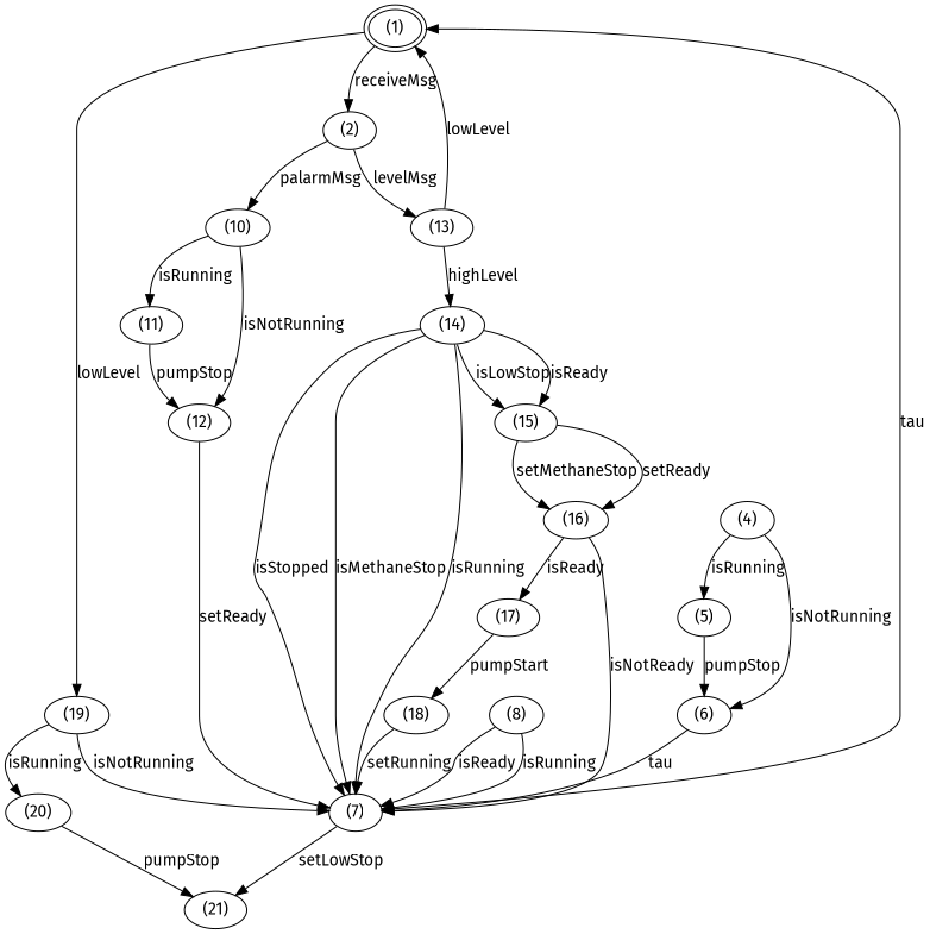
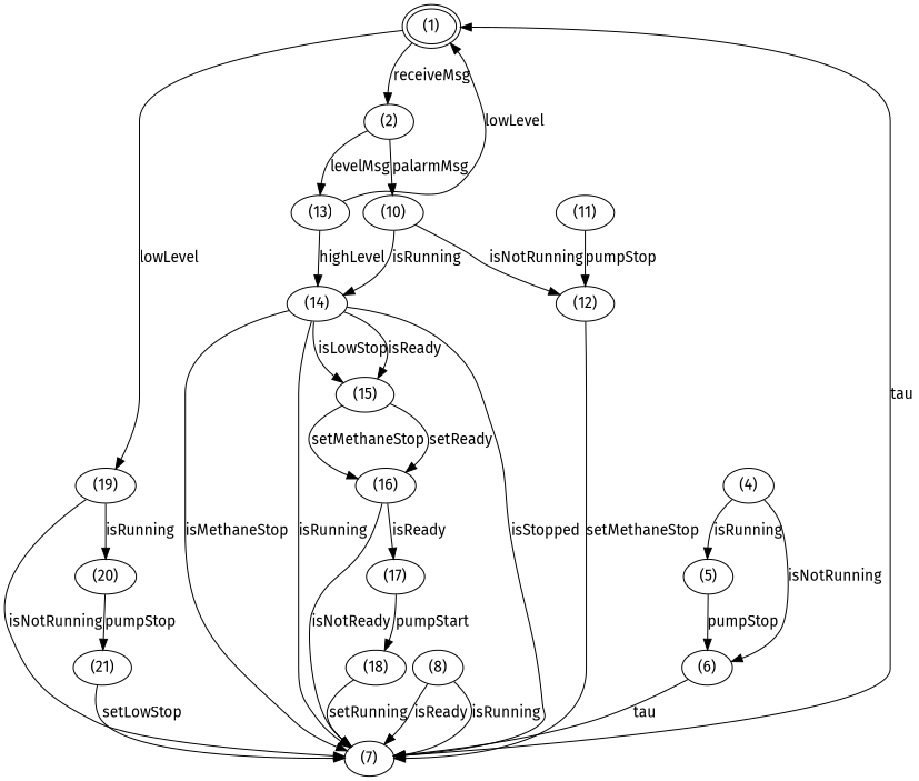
  digraph {
    fontname="Fira Sans"
    mclimit=10.0
    nodesep=0.05
    node [fontname="Fira Sans"]
    edge [fontname="Fira Sans"]
    n1 [height=0.25 label="(1)" peripheries=2 width=0.25]
    n2 [height=0.25 label="(2)" width=0.25]
    n3 [height=0.25 label="(19)" width=0.25]
    n4 [height=0.25 label="(13)" width=0.25]
    n5 [height=0.25 label="(10)" width=0.25]
    n6 [height=0.25 label="(14)" width=0.25]
    n7 [height=0.25 label="(11)" width=0.25]
    n8 [height=0.25 label="(12)" width=0.25]
    n9 [height=0.25 label="(20)" width=0.25]
    n10 [height=0.25 label="(7)" width=0.25]
    n11 [height=0.25 label="(15)" width=0.25]
    n12 [height=0.25 label="(8)" width=0.25]
    n13 [height=0.25 label="(4)" width=0.25]
    n14 [height=0.25 label="(5)" width=0.25]
    n15 [height=0.25 label="(6)" width=0.25]
    n16 [height=0.25 label="(21)" width=0.25]
    n17 [height=0.25 label="(16)" width=0.25]
    n18 [height=0.25 label="(17)" width=0.25]
    n19 [height=0.25 label="(18)" width=0.25]
    n1 -> n2 [label=receiveMsg]
    n1 -> n3 [label=lowLevel]
    n2 -> n4 [label=levelMsg]
    n2 -> n5 [label=palarmMsg]
    n3 -> n9 [label=isRunning]
    n3 -> n10 [label=isNotRunning]
    n4 -> n1 [label=lowLevel]
    n4 -> n6 [label=highLevel]
-   n5 -> n7 [label=isRunning]
+   n5 -> n6 [label=isRunning]
    n5 -> n8 [label=isNotRunning]
    n6 -> n10 [label=isStopped]
    n6 -> n10 [label=isMethaneStop]
    n6 -> n10 [label=isRunning]
    n6 -> n11 [label=isLowStop]
    n6 -> n11 [label=isReady]
    n7 -> n8 [label=pumpStop]
-   n8 -> n10 [label=setReady]
+   n8 -> n10 [label=setMethaneStop]
    n9 -> n16 [label=pumpStop]
    n10 -> n1 [label=tau]
    n11 -> n17 [label=setReady]
    n11 -> n17 [label=setMethaneStop]
    n12 -> n10 [label=isRunning]
    n12 -> n10 [label=isReady]
    n13 -> n14 [label=isRunning]
    n13 -> n15 [label=isNotRunning]
    n14 -> n15 [label=pumpStop]
    n15 -> n10 [label=tau]
-   n10 -> n16 [label=setLowStop]
+   n16 -> n10 [label=setLowStop]
    n17 -> n10 [label=isNotReady]
    n17 -> n18 [label=isReady]
    n18 -> n19 [label=pumpStart]
    n19 -> n10 [label=setRunning]
  }
